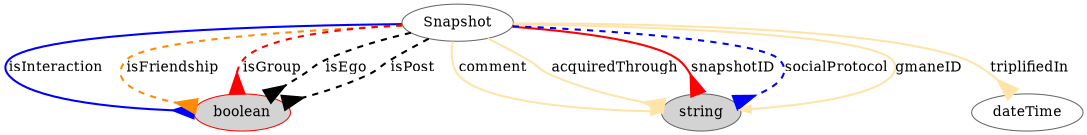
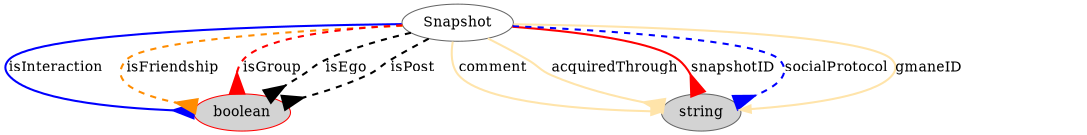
  digraph {
    node [color=gray40 fillcolor=lightgrey style=filled]
    edge [arrowhead=inv arrowsize=2.0 color="#FFE4AA" penwidth=2 style=dashed]
    n1 [color=red label=boolean]
    Snapshot [fillcolor=white]
    n3 [label=string]
-   n4 [fillcolor=white label=dateTime]
    Snapshot -> n1 [color=blue label=isInteraction style=bold]
    Snapshot -> n1 [color=darkorange label=isFriendship]
    Snapshot -> n1 [color=red label=isGroup]
    Snapshot -> n1 [color=black label=isEgo]
    Snapshot -> n1 [color=black label=isPost]
    Snapshot -> n3 [label=comment arrowhead="" arrowsize="" style=""]
    Snapshot -> n3 [label=acquiredThrough style=""]
    Snapshot -> n3 [color=red label=snapshotID style=bold]
    Snapshot -> n3 [color=blue label=socialProtocol]
    Snapshot -> n3 [label=gmaneID arrowhead="" arrowsize="" style=""]
-   Snapshot -> n4 [label=triplifiedIn style=""]
  }
